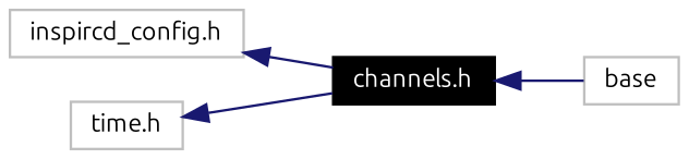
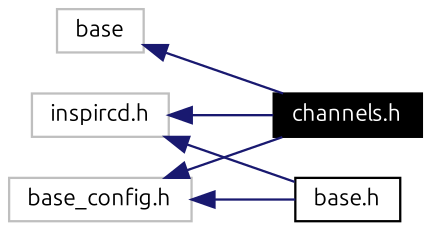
  digraph {
    fontname=Ubuntu
    rankdir=LR
    node [color=grey75 fontname=Ubuntu fontsize=10 shape=box]
    edge [color=midnightblue dir=back fontname=Ubuntu fontsize=10 style=solid]
    n1 [color=black fontcolor=white height=0.2 label="channels.h" style=filled width=0.4]
-   n2 [height=0.2 label="inspircd_config.h" width=0.4]
-   n4 [height=0.2 label="time.h" width=0.4]
+   n2 [height=0.2 label="base_config.h" width=0.4]
+   n3 [color=black height=0.2 label="base.h" width=0.4]
+   n4 [height=0.2 label="inspircd.h" width=0.4]
    n5 [height=0.2 label=base width=0.4]
    n2 -> n1
+   n2 -> n3
    n4 -> n1
-   n1 -> n5
+   n4 -> n3
+   n5 -> n1
  }
